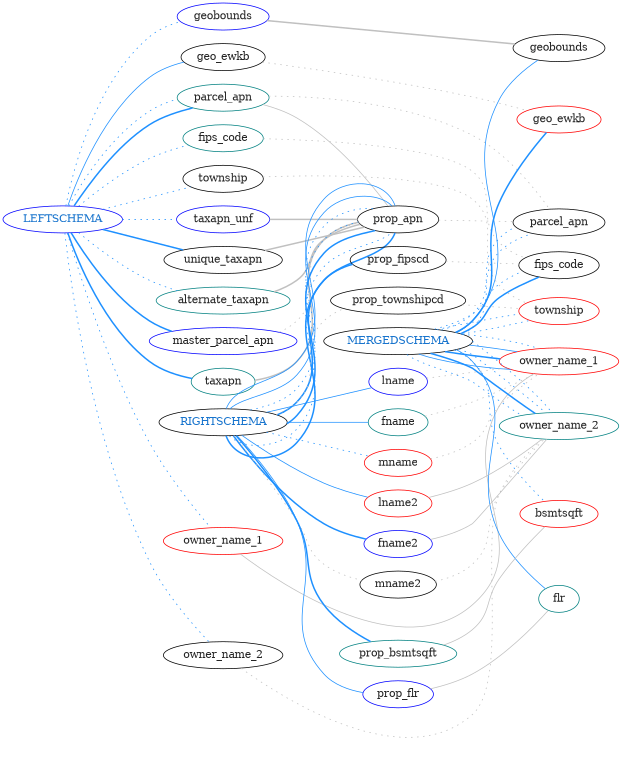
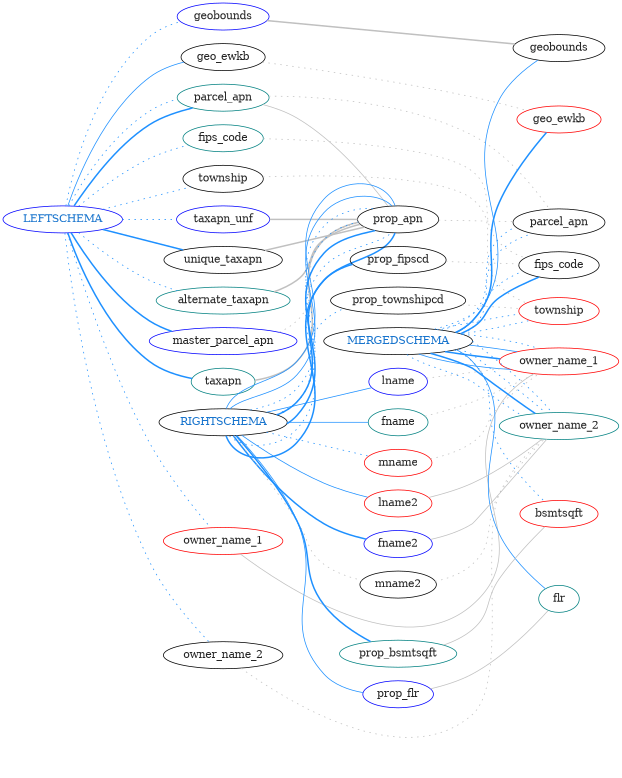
  graph {
    rankdir=LR
    node [color=black fontcolor=gray14]
    edge [color=dodgerblue style=dotted]
    n1 [color=blue fontcolor=dodgerblue3 label=LEFTSCHEMA]
    n2 [color=blue label=geobounds]
    n3 [label=geo_ewkb]
    n4 [color=teal label=fips_code]
    n5 [color=teal label=parcel_apn]
    n6 [color=blue label=master_parcel_apn]
    n7 [color=teal label=taxapn]
    n8 [color=blue label=taxapn_unf]
    n9 [label=unique_taxapn]
    n10 [color=teal label=alternate_taxapn]
    n11 [color=red label=owner_name_1]
    n12 [label=owner_name_2]
    n13 [label=township]
    n14 [label=geobounds]
    n15 [color=red label=geo_ewkb]
    n16 [label=fips_code]
    n17 [label=parcel_apn]
    n18 [label=prop_apn]
    n19 [color=red label=owner_name_1]
    n20 [color=teal label=owner_name_2]
    n21 [color=red label=township]
    n22 [fontcolor=dodgerblue3 label=MERGEDSCHEMA]
    n23 [color=teal label=flr]
    n24 [color=red label=bsmtsqft]
    n25 [fontcolor=dodgerblue3 label=RIGHTSCHEMA]
    n26 [label=prop_fipscd]
    n27 [color=teal label=fname]
    n28 [color=red label=mname]
    n29 [color=blue label=lname]
    n30 [color=blue label=fname2]
    n31 [label=mname2]
    n32 [color=red label=lname2]
    n33 [label=prop_townshipcd]
    n34 [color=blue label=prop_flr]
    n35 [color=teal label=prop_bsmtsqft]
    n1 -- n2
    n1 -- n3 [style=solid]
    n1 -- n4
    n1 -- n5 [style=bold]
    n1 -- n5
    n1 -- n6 [style=bold]
    n1 -- n7 [style=bold]
    n1 -- n8
    n1 -- n9 [style=bold]
    n1 -- n10
    n1 -- n11
    n1 -- n12
    n1 -- n13
    n2 -- n14 [color=gray dir=none fontcolor=gray r_id=0 style=bold]
    n3 -- n15 [color=gray dir=none fontcolor=gray r_id=1]
    n4 -- n16 [color=gray dir=none fontcolor=gray r_id=2]
    n5 -- n17 [color=gray dir=none fontcolor=gray r_id=4]
    n5 -- n18 [color=gray dir=none fontcolor=gray r_id=6 style=solid]
    n6 -- n18 [color=gray dir=none fontcolor=gray r_id=7]
    n7 -- n18 [color=gray dir=none fontcolor=gray r_id=8 style=bold]
    n8 -- n18 [color=gray dir=none fontcolor=gray r_id=9 style=bold]
    n9 -- n18 [color=gray dir=none fontcolor=gray r_id=10 style=bold]
    n10 -- n18 [color=gray dir=none fontcolor=gray r_id=11 style=bold]
    n11 -- n19 [color=gray dir=none fontcolor=gray r_id=12 style=solid]
    n12 -- n20 [color=gray dir=none fontcolor=gray r_id=16]
    n13 -- n21 [color=gray dir=none fontcolor=gray r_id=20]
    n18 -- n17 [color=gray dir=none fontcolor=gray r_id=5]
    n22 -- n14 [style=solid]
    n22 -- n15 [style=bold]
    n22 -- n16 [style=bold]
    n22 -- n16
    n22 -- n17
    n22 -- n17
    n22 -- n19 [style=solid]
    n22 -- n19 [style=bold]
    n22 -- n19 [style=solid]
    n22 -- n19
    n22 -- n20
    n22 -- n20 [style=bold]
    n22 -- n20
    n22 -- n20
    n22 -- n21
    n22 -- n21
    n22 -- n23 [style=solid]
    n22 -- n24
    n25 -- n18 [style=bold]
    n25 -- n18
    n25 -- n18 [style=bold]
    n25 -- n18
    n25 -- n18
    n25 -- n18 [style=solid]
    n25 -- n18 [style=solid]
    n25 -- n26 [style=bold]
    n25 -- n27 [style=solid]
    n25 -- n28
    n25 -- n29 [style=solid]
    n25 -- n30 [style=bold]
    n25 -- n31 [color=gray]
    n25 -- n32 [style=solid]
-   n25 -- n33 [color=gray]
+   n25 -- n33
    n25 -- n34 [style=solid]
    n25 -- n35 [style=bold]
    n26 -- n16 [color=gray dir=none fontcolor=gray r_id=3]
    n27 -- n19 [color=gray dir=none fontcolor=gray r_id=13]
    n28 -- n19 [color=gray dir=none fontcolor=gray r_id=14]
    n29 -- n19 [color=gray dir=none fontcolor=gray r_id=15]
    n30 -- n20 [color=gray dir=none fontcolor=gray r_id=17 style=solid]
    n31 -- n20 [color=gray dir=none fontcolor=gray r_id=18]
    n32 -- n20 [color=gray dir=none fontcolor=gray r_id=19 style=solid]
    n33 -- n21 [color=gray dir=none fontcolor=gray r_id=21]
    n34 -- n23 [color=gray dir=none fontcolor=gray r_id=22 style=solid]
    n35 -- n24 [color=gray dir=none fontcolor=gray r_id=23 style=solid]
  }
